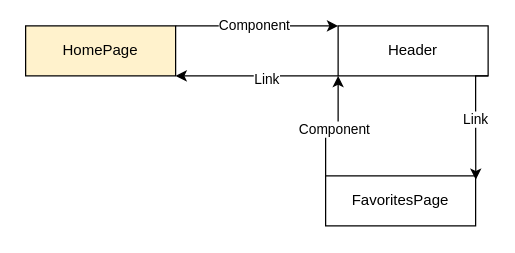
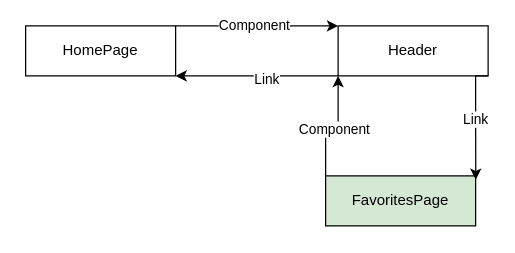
  <mxCell id="0" />
  <mxCell id="1" parent="0" />
  <mxCell id="2" style="edgeStyle=orthogonalEdgeStyle;rounded=0;orthogonalLoop=1;jettySize=auto;html=1;entryX=0;entryY=0;entryDx=0;entryDy=0;exitX=1;exitY=0;exitDx=0;exitDy=0;" edge="1" parent="1" source="4" target="7"><mxGeometry relative="1" as="geometry"><Array as="points"><mxPoint x="200" y="20" /><mxPoint x="200" y="20" /></Array></mxGeometry></mxCell>
  <mxCell id="3" value="Component" style="edgeLabel;html=1;align=center;verticalAlign=middle;resizable=0;points=[];" vertex="1" connectable="0" parent="2"><mxGeometry x="-0.045" y="1" relative="1" as="geometry"><mxPoint as="offset" /></mxGeometry></mxCell>
- <mxCell id="4" value="HomePage" style="rounded=0;whiteSpace=wrap;html=1;fillColor=#fff2cc;" vertex="1" parent="1"><mxGeometry x="20" y="20" width="120" height="40" as="geometry" /></mxCell>
+ <mxCell id="4" value="HomePage" style="rounded=0;whiteSpace=wrap;html=1;" vertex="1" parent="1"><mxGeometry x="20" y="20" width="120" height="40" as="geometry" /></mxCell>
  <mxCell id="5" style="edgeStyle=orthogonalEdgeStyle;rounded=0;orthogonalLoop=1;jettySize=auto;html=1;exitX=0;exitY=1;exitDx=0;exitDy=0;entryX=1;entryY=1;entryDx=0;entryDy=0;" edge="1" parent="1" source="7" target="4"><mxGeometry relative="1" as="geometry"><Array as="points"><mxPoint x="200" y="60" /><mxPoint x="200" y="60" /></Array></mxGeometry></mxCell>
  <mxCell id="6" value="Link" style="edgeLabel;html=1;align=center;verticalAlign=middle;resizable=0;points=[];" vertex="1" connectable="0" parent="5"><mxGeometry x="-0.115" y="2" relative="1" as="geometry"><mxPoint as="offset" /></mxGeometry></mxCell>
  <mxCell id="7" value="Header" style="rounded=0;whiteSpace=wrap;html=1;" vertex="1" parent="1"><mxGeometry x="270" y="20" width="120" height="40" as="geometry" /></mxCell>
  <mxCell id="8" style="edgeStyle=orthogonalEdgeStyle;rounded=0;orthogonalLoop=1;jettySize=auto;html=1;exitX=0;exitY=0;exitDx=0;exitDy=0;entryX=0;entryY=1;entryDx=0;entryDy=0;" edge="1" parent="1" source="10" target="7"><mxGeometry relative="1" as="geometry" /></mxCell>
  <mxCell id="9" value="Component" style="edgeLabel;html=1;align=center;verticalAlign=middle;resizable=0;points=[];" vertex="1" connectable="0" parent="8"><mxGeometry x="0.021" y="-2" relative="1" as="geometry"><mxPoint as="offset" /></mxGeometry></mxCell>
- <mxCell id="10" value="FavoritesPage" style="rounded=0;whiteSpace=wrap;html=1;" vertex="1" parent="1"><mxGeometry x="260" y="140" width="120" height="40" as="geometry" /></mxCell>
+ <mxCell id="10" value="FavoritesPage" style="rounded=0;whiteSpace=wrap;html=1;fillColor=#d5e8d4;" vertex="1" parent="1"><mxGeometry x="260" y="140" width="120" height="40" as="geometry" /></mxCell>
  <mxCell id="11" style="edgeStyle=orthogonalEdgeStyle;rounded=0;orthogonalLoop=1;jettySize=auto;html=1;exitX=1;exitY=1;exitDx=0;exitDy=0;entryX=1.001;entryY=0.077;entryDx=0;entryDy=0;entryPerimeter=0;" edge="1" parent="1" source="7" target="10"><mxGeometry relative="1" as="geometry"><Array as="points"><mxPoint x="380" y="90" /><mxPoint x="380" y="90" /></Array></mxGeometry></mxCell>
  <mxCell id="12" value="Link" style="edgeLabel;html=1;align=center;verticalAlign=middle;resizable=0;points=[];" vertex="1" connectable="0" parent="11"><mxGeometry x="-0.059" y="-1" relative="1" as="geometry"><mxPoint as="offset" /></mxGeometry></mxCell>
